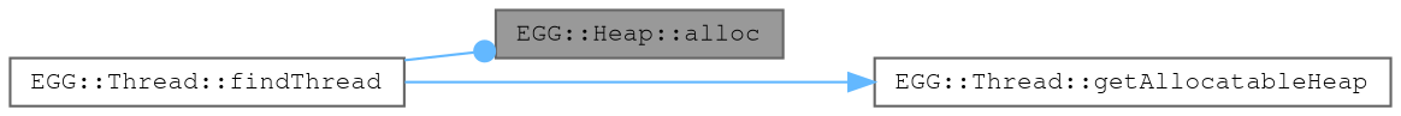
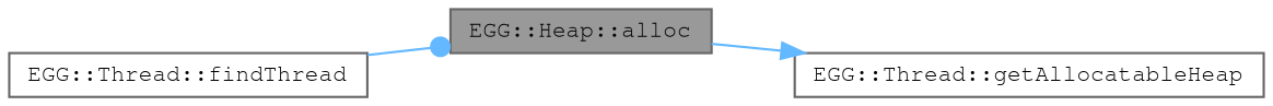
  digraph {
    rankdir=LR
    node [color=grey40 fillcolor=white fontname=FreeMono fontsize=10 shape=box style=filled]
    edge [color=steelblue1 fontname=FreeMono fontsize=10 labelfontname=FreeMono labelfontsize=10 style=solid]
    n1 [color=gray40 fillcolor=grey60 fontcolor=black height=0.2 label="EGG::Heap::alloc" width=0.4]
    n2 [height=0.2 label="EGG::Thread::getAllocatableHeap" width=0.4]
    n3 [height=0.2 label="EGG::Thread::findThread" width=0.4]
-   n3 -> n2 [arrowhead=normal]
+   n1 -> n2 [arrowhead=normal]
    n3 -> n1 [arrowhead=dot]
  }
